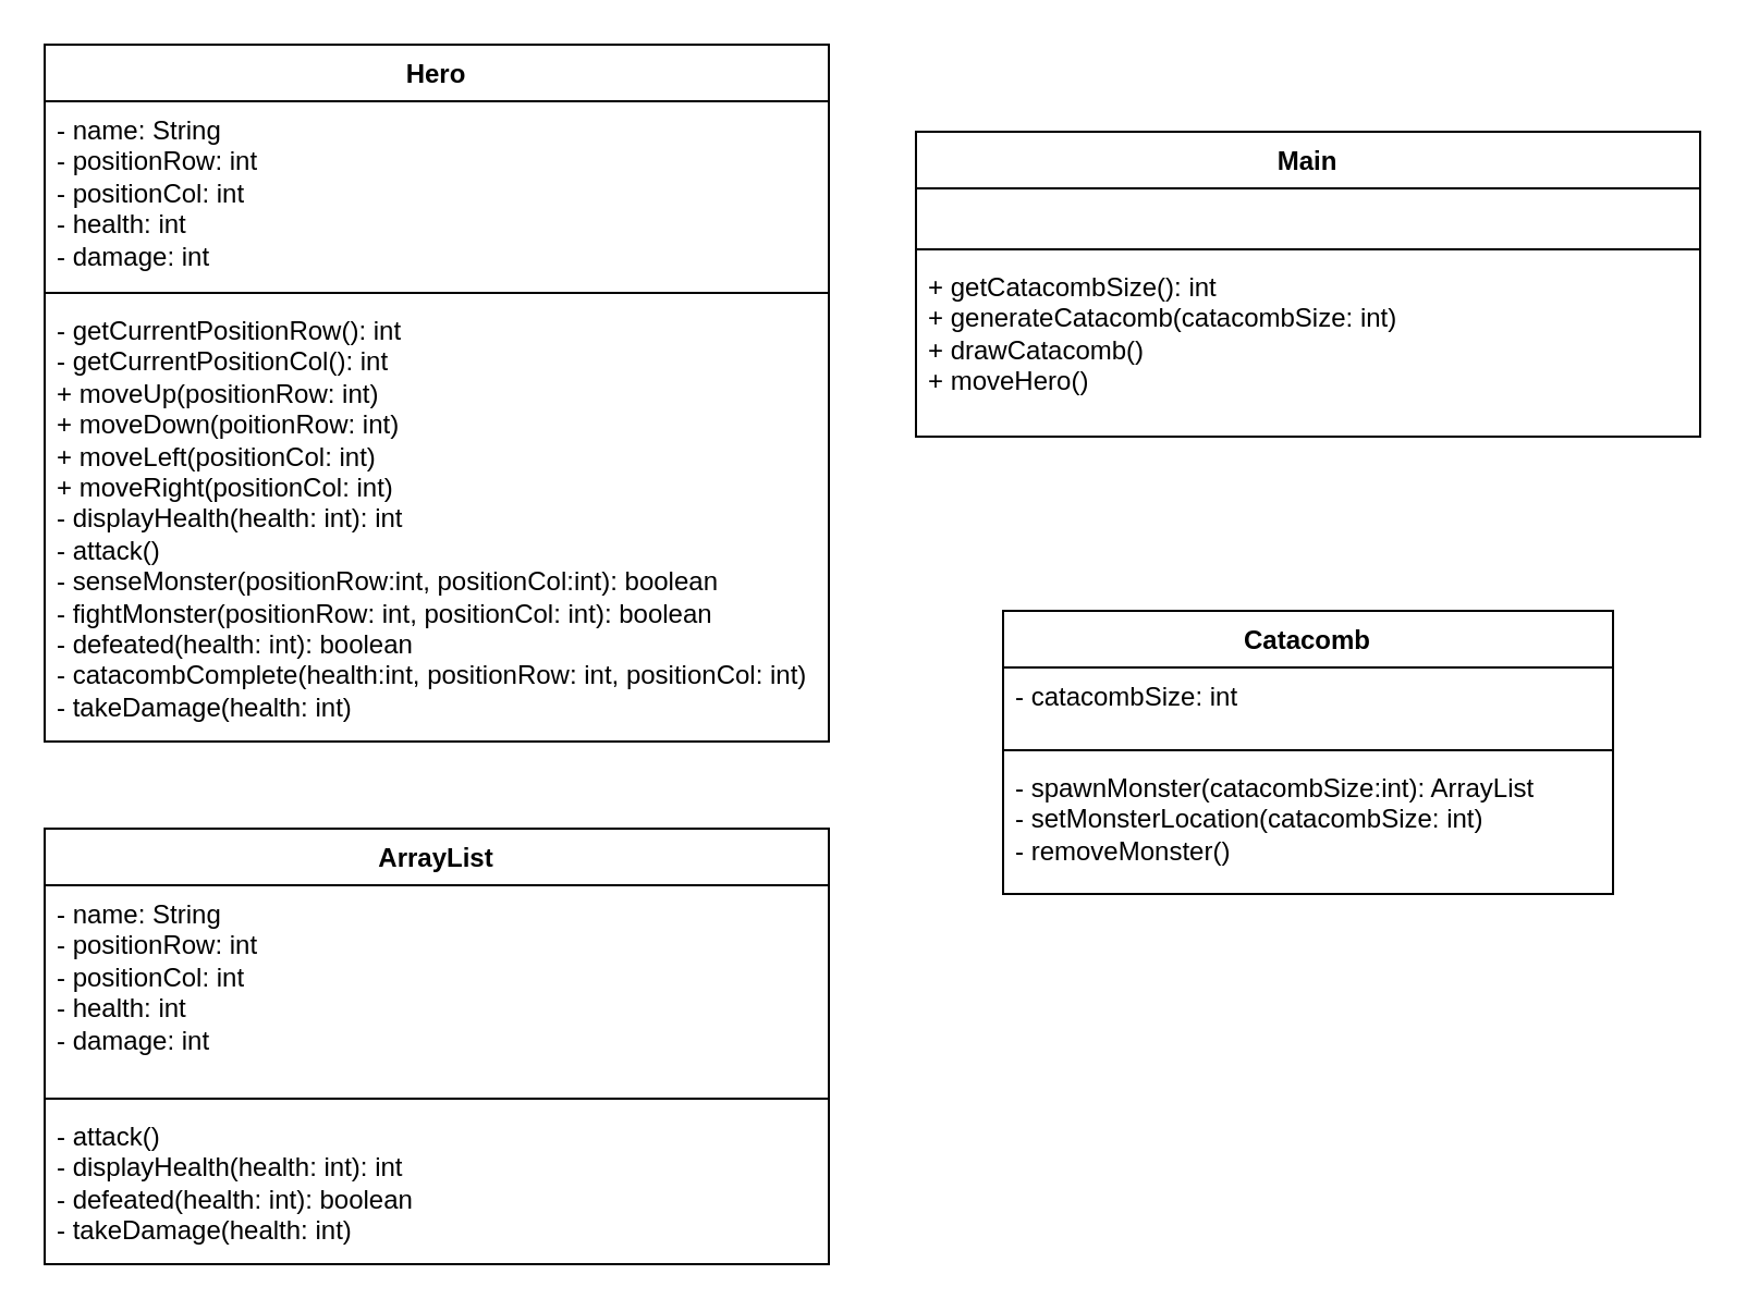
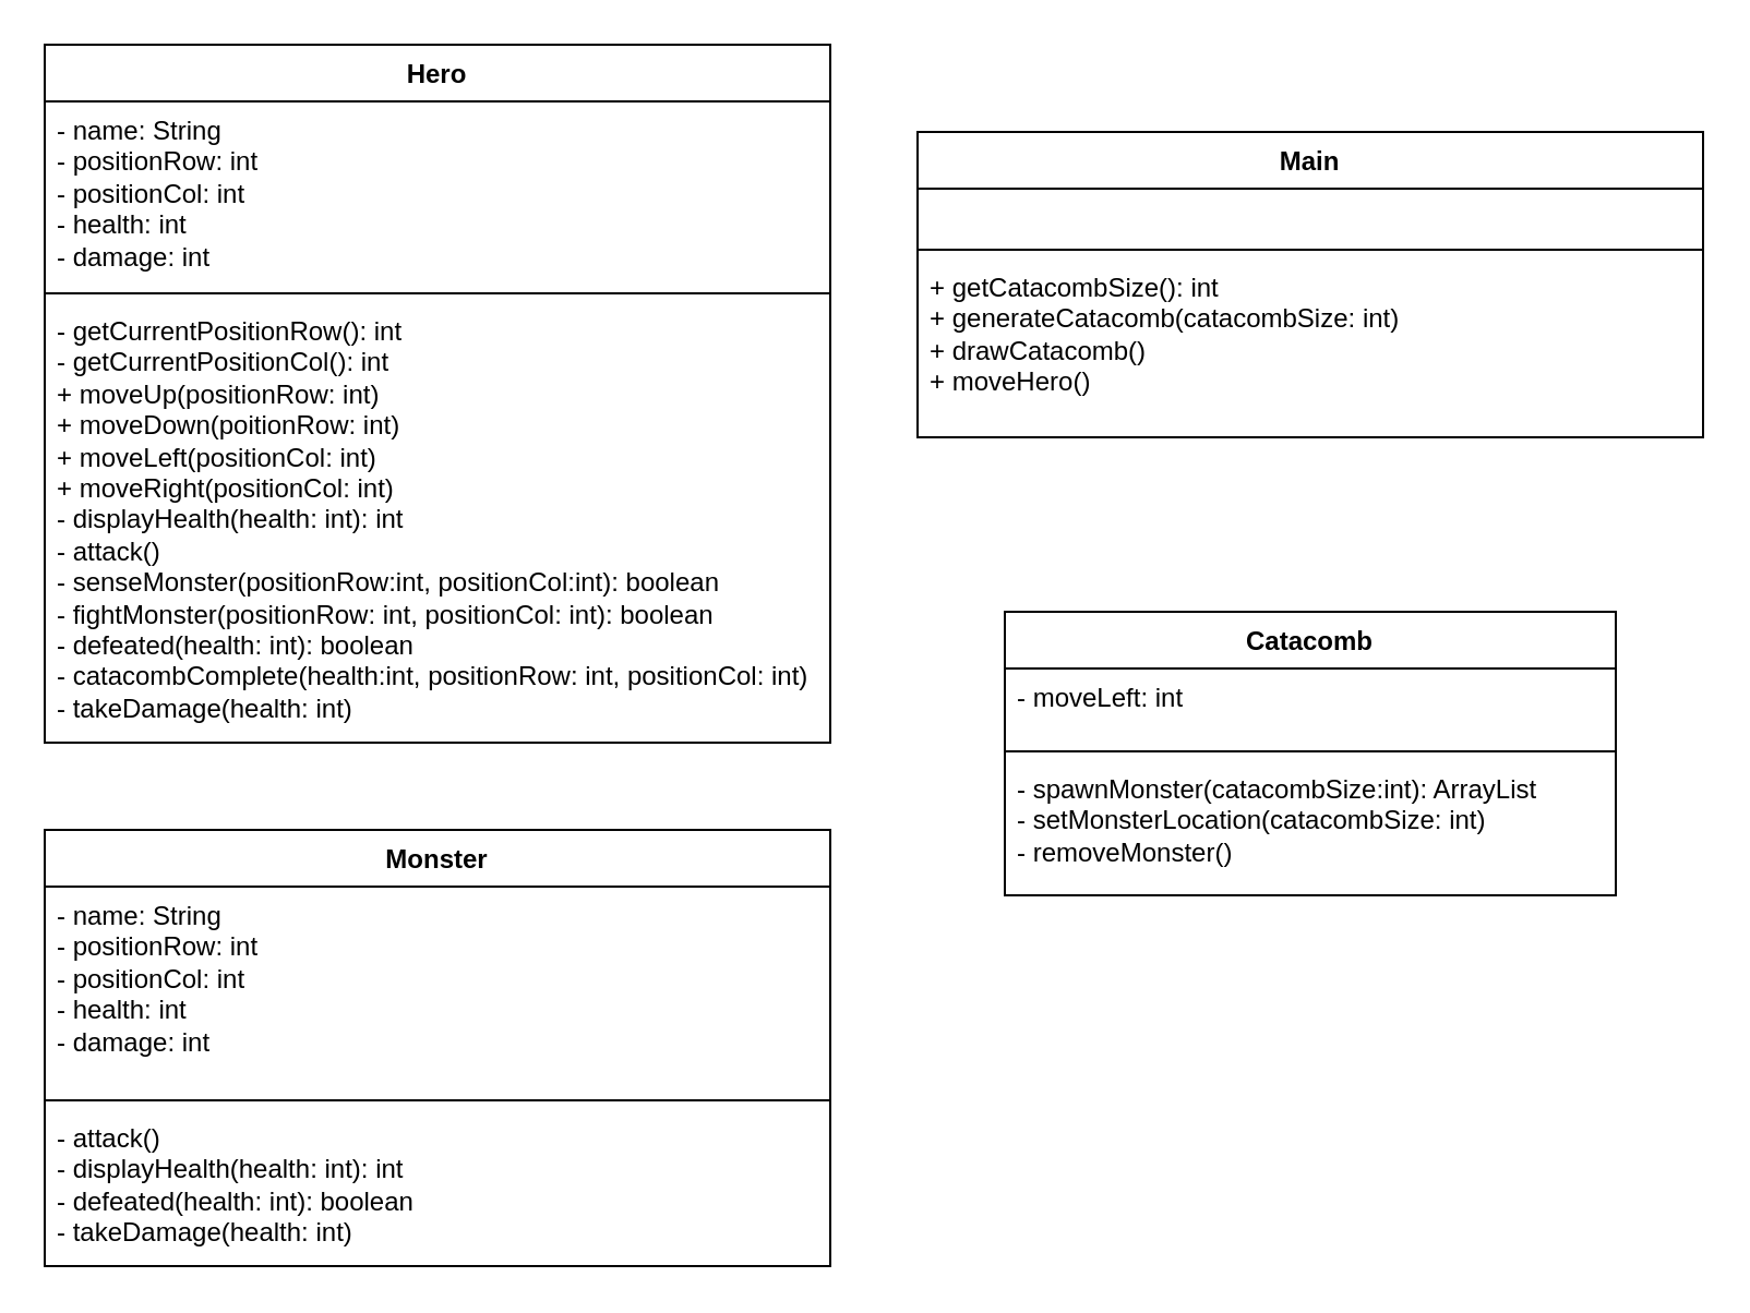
  <mxCell id="0" />
  <mxCell id="1" parent="0" />
  <mxCell id="2" value="Hero" style="swimlane;fontStyle=1;align=center;verticalAlign=top;childLayout=stackLayout;horizontal=1;startSize=26;horizontalStack=0;resizeParent=1;resizeParentMax=0;resizeLast=0;collapsible=1;marginBottom=0;whiteSpace=wrap;html=1;" parent="1" vertex="1"><mxGeometry x="20" y="20" width="360" height="320" as="geometry"><mxRectangle x="80" y="40" width="70" height="30" as="alternateBounds" /></mxGeometry></mxCell>
  <mxCell id="3" value="&lt;div&gt;- name: String&lt;/div&gt;&lt;div&gt;- positionRow: int&lt;/div&gt;&lt;div&gt;- positionCol: int&lt;/div&gt;&lt;div&gt;- health: int&lt;/div&gt;&lt;div&gt;- damage: int&lt;/div&gt;" style="text;strokeColor=none;fillColor=none;align=left;verticalAlign=top;spacingLeft=4;spacingRight=4;overflow=hidden;rotatable=0;points=[[0,0.5],[1,0.5]];portConstraint=eastwest;whiteSpace=wrap;html=1;" parent="2" vertex="1"><mxGeometry y="26" width="360" height="84" as="geometry" /></mxCell>
  <mxCell id="4" value="" style="line;strokeWidth=1;fillColor=none;align=left;verticalAlign=middle;spacingTop=-1;spacingLeft=3;spacingRight=3;rotatable=0;labelPosition=right;points=[];portConstraint=eastwest;strokeColor=inherit;" parent="2" vertex="1"><mxGeometry y="110" width="360" height="8" as="geometry" /></mxCell>
  <mxCell id="5" value="- getCurrentPositionRow(): int&lt;div&gt;- getCurrentPositionCol(): int&lt;br&gt;&lt;div&gt;+ moveUp(positionRow: int)&lt;/div&gt;&lt;/div&gt;&lt;div&gt;+ moveDown(poitionRow: int)&lt;/div&gt;&lt;div&gt;+ moveLeft(positionCol: int)&lt;/div&gt;&lt;div&gt;+ moveRight(positionCol: int)&lt;/div&gt;&lt;div&gt;- displayHealth(health: int): int&lt;/div&gt;&lt;div&gt;- attack()&lt;/div&gt;&lt;div&gt;- senseMonster(positionRow:int, positionCol:int): boolean&lt;/div&gt;&lt;div&gt;- fightMonster(positionRow: int, positionCol: int): boolean&lt;/div&gt;&lt;div&gt;- defeated(health: int): boolean&lt;/div&gt;&lt;div&gt;- catacombComplete(health:int, positionRow: int, positionCol: int)&lt;/div&gt;&lt;div&gt;- takeDamage(health: int)&lt;/div&gt;" style="text;strokeColor=none;fillColor=none;align=left;verticalAlign=top;spacingLeft=4;spacingRight=4;overflow=hidden;rotatable=0;points=[[0,0.5],[1,0.5]];portConstraint=eastwest;whiteSpace=wrap;html=1;" parent="2" vertex="1"><mxGeometry y="118" width="360" height="202" as="geometry" /></mxCell>
- <mxCell id="6" value="ArrayList" style="swimlane;fontStyle=1;align=center;verticalAlign=top;childLayout=stackLayout;horizontal=1;startSize=26;horizontalStack=0;resizeParent=1;resizeParentMax=0;resizeLast=0;collapsible=1;marginBottom=0;whiteSpace=wrap;html=1;" parent="1" vertex="1"><mxGeometry x="20" y="380" width="360" height="200" as="geometry" /></mxCell>
+ <mxCell id="6" value="Monster" style="swimlane;fontStyle=1;align=center;verticalAlign=top;childLayout=stackLayout;horizontal=1;startSize=26;horizontalStack=0;resizeParent=1;resizeParentMax=0;resizeLast=0;collapsible=1;marginBottom=0;whiteSpace=wrap;html=1;" parent="1" vertex="1"><mxGeometry x="20" y="380" width="360" height="200" as="geometry" /></mxCell>
  <mxCell id="7" value="- name: String&lt;div&gt;- positionRow: int&lt;/div&gt;&lt;div&gt;- positionCol: int&lt;/div&gt;&lt;div&gt;- health: int&lt;/div&gt;&lt;div&gt;- damage: int&lt;/div&gt;" style="text;strokeColor=none;fillColor=none;align=left;verticalAlign=top;spacingLeft=4;spacingRight=4;overflow=hidden;rotatable=0;points=[[0,0.5],[1,0.5]];portConstraint=eastwest;whiteSpace=wrap;html=1;" parent="6" vertex="1"><mxGeometry y="26" width="360" height="94" as="geometry" /></mxCell>
  <mxCell id="8" value="" style="line;strokeWidth=1;fillColor=none;align=left;verticalAlign=middle;spacingTop=-1;spacingLeft=3;spacingRight=3;rotatable=0;labelPosition=right;points=[];portConstraint=eastwest;strokeColor=inherit;" parent="6" vertex="1"><mxGeometry y="120" width="360" height="8" as="geometry" /></mxCell>
  <mxCell id="9" value="- attack()&lt;div&gt;- displayHealth(health: int): int&lt;/div&gt;&lt;div&gt;- defeated(health: int): boolean&lt;/div&gt;&lt;div&gt;- takeDamage(health: int)&lt;/div&gt;" style="text;strokeColor=none;fillColor=none;align=left;verticalAlign=top;spacingLeft=4;spacingRight=4;overflow=hidden;rotatable=0;points=[[0,0.5],[1,0.5]];portConstraint=eastwest;whiteSpace=wrap;html=1;" parent="6" vertex="1"><mxGeometry y="128" width="360" height="72" as="geometry" /></mxCell>
  <mxCell id="10" value="Catacomb" style="swimlane;fontStyle=1;align=center;verticalAlign=top;childLayout=stackLayout;horizontal=1;startSize=26;horizontalStack=0;resizeParent=1;resizeParentMax=0;resizeLast=0;collapsible=1;marginBottom=0;whiteSpace=wrap;html=1;" parent="1" vertex="1"><mxGeometry x="460" y="280" width="280" height="130" as="geometry" /></mxCell>
- <mxCell id="11" value="- catacombSize: int" style="text;strokeColor=none;fillColor=none;align=left;verticalAlign=top;spacingLeft=4;spacingRight=4;overflow=hidden;rotatable=0;points=[[0,0.5],[1,0.5]];portConstraint=eastwest;whiteSpace=wrap;html=1;" parent="10" vertex="1"><mxGeometry y="26" width="280" height="34" as="geometry" /></mxCell>
+ <mxCell id="11" value="- moveLeft: int" style="text;strokeColor=none;fillColor=none;align=left;verticalAlign=top;spacingLeft=4;spacingRight=4;overflow=hidden;rotatable=0;points=[[0,0.5],[1,0.5]];portConstraint=eastwest;whiteSpace=wrap;html=1;" parent="10" vertex="1"><mxGeometry y="26" width="280" height="34" as="geometry" /></mxCell>
  <mxCell id="12" value="" style="line;strokeWidth=1;fillColor=none;align=left;verticalAlign=middle;spacingTop=-1;spacingLeft=3;spacingRight=3;rotatable=0;labelPosition=right;points=[];portConstraint=eastwest;strokeColor=inherit;" parent="10" vertex="1"><mxGeometry y="60" width="280" height="8" as="geometry" /></mxCell>
  <mxCell id="13" value="&lt;div&gt;&lt;div&gt;- spawnMonster(catacombSize:int): ArrayList&lt;/div&gt;&lt;div&gt;- setMonsterLocation(catacombSize: int)&lt;/div&gt;&lt;/div&gt;&lt;div&gt;- removeMonster()&lt;/div&gt;" style="text;strokeColor=none;fillColor=none;align=left;verticalAlign=top;spacingLeft=4;spacingRight=4;overflow=hidden;rotatable=0;points=[[0,0.5],[1,0.5]];portConstraint=eastwest;whiteSpace=wrap;html=1;" parent="10" vertex="1"><mxGeometry y="68" width="280" height="62" as="geometry" /></mxCell>
  <mxCell id="14" value="Main" style="swimlane;fontStyle=1;align=center;verticalAlign=top;childLayout=stackLayout;horizontal=1;startSize=26;horizontalStack=0;resizeParent=1;resizeParentMax=0;resizeLast=0;collapsible=1;marginBottom=0;whiteSpace=wrap;html=1;" parent="1" vertex="1"><mxGeometry x="420" y="60" width="360" height="140" as="geometry" /></mxCell>
  <mxCell id="15" value="&amp;nbsp;" style="text;strokeColor=none;fillColor=none;align=left;verticalAlign=top;spacingLeft=4;spacingRight=4;overflow=hidden;rotatable=0;points=[[0,0.5],[1,0.5]];portConstraint=eastwest;whiteSpace=wrap;html=1;" parent="14" vertex="1"><mxGeometry y="26" width="360" height="24" as="geometry" /></mxCell>
  <mxCell id="16" value="" style="line;strokeWidth=1;fillColor=none;align=left;verticalAlign=middle;spacingTop=-1;spacingLeft=3;spacingRight=3;rotatable=0;labelPosition=right;points=[];portConstraint=eastwest;strokeColor=inherit;" parent="14" vertex="1"><mxGeometry y="50" width="360" height="8" as="geometry" /></mxCell>
  <mxCell id="17" value="+ getCatacombSize(): int&lt;div&gt;&lt;div&gt;+ generateCatacomb(catacombSize: int)&lt;div&gt;+ drawCatacomb()&lt;/div&gt;&lt;div&gt;+ moveHero()&lt;/div&gt;&lt;/div&gt;&lt;/div&gt;" style="text;strokeColor=none;fillColor=none;align=left;verticalAlign=top;spacingLeft=4;spacingRight=4;overflow=hidden;rotatable=0;points=[[0,0.5],[1,0.5]];portConstraint=eastwest;whiteSpace=wrap;html=1;" parent="14" vertex="1"><mxGeometry y="58" width="360" height="82" as="geometry" /></mxCell>
